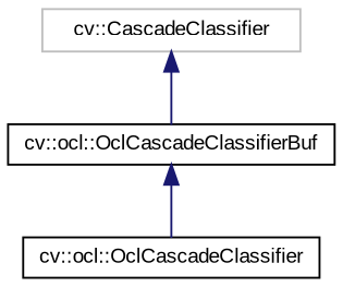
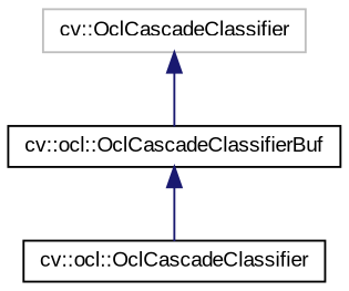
  digraph {
    fontname="Liberation Sans"
    rankdir=TB
    node [color=black fillcolor=white fontname="Liberation Sans" fontsize=10 shape=record style=filled]
    edge [color=midnightblue dir=back fontname="Liberation Sans" fontsize=10 labelfontname=Helvetica labelfontsize=10 style=solid]
-   n1 [color=grey75 height=0.2 label="cv::CascadeClassifier" width=0.4]
+   n1 [color=grey75 height=0.2 label="cv::OclCascadeClassifier" width=0.4]
    n2 [height=0.2 label="cv::ocl::OclCascadeClassifierBuf" width=0.4]
    n3 [height=0.2 label="cv::ocl::OclCascadeClassifier" width=0.4]
    n1 -> n2
    n2 -> n3
  }
